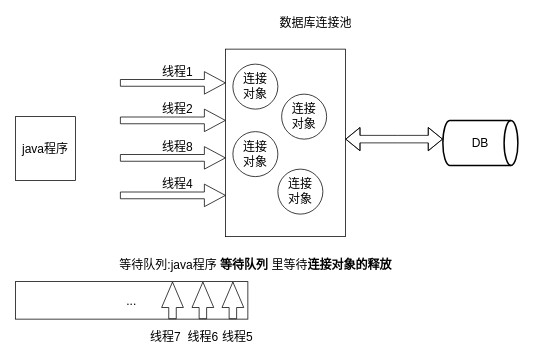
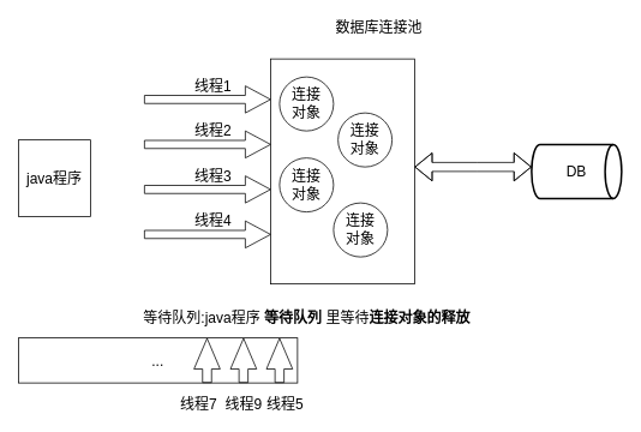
  <mxCell id="0" />
  <mxCell id="1" parent="0" />
  <mxCell id="2" value="java程序" style="rounded=0;whiteSpace=wrap;html=1;fontSize=16;" vertex="1" parent="1"><mxGeometry x="20" y="155" width="80" height="85" as="geometry" /></mxCell>
  <mxCell id="3" value="DB" style="strokeWidth=2;html=1;shape=mxgraph.flowchart.direct_data;whiteSpace=wrap;fontSize=16;" vertex="1" parent="1"><mxGeometry x="590" y="160" width="100" height="60" as="geometry" /></mxCell>
  <mxCell id="4" value="" style="rounded=0;whiteSpace=wrap;html=1;fontSize=16;" vertex="1" parent="1"><mxGeometry x="300" y="65" width="160" height="250" as="geometry" /></mxCell>
  <mxCell id="5" value="数据库连接池" style="text;html=1;align=center;verticalAlign=middle;resizable=0;points=[];autosize=1;fontSize=16;" vertex="1" parent="1"><mxGeometry x="365" y="20" width="110" height="20" as="geometry" /></mxCell>
  <mxCell id="6" value="连接&lt;br&gt;对象" style="ellipse;whiteSpace=wrap;html=1;aspect=fixed;fontSize=16;" vertex="1" parent="1"><mxGeometry x="310" y="85" width="60" height="60" as="geometry" /></mxCell>
  <mxCell id="7" value="连接&lt;br&gt;对象" style="ellipse;whiteSpace=wrap;html=1;aspect=fixed;fontSize=16;" vertex="1" parent="1"><mxGeometry x="375" y="125" width="60" height="60" as="geometry" /></mxCell>
  <mxCell id="8" value="连接&lt;br&gt;对象" style="ellipse;whiteSpace=wrap;html=1;aspect=fixed;fontSize=16;" vertex="1" parent="1"><mxGeometry x="310" y="175" width="60" height="60" as="geometry" /></mxCell>
  <mxCell id="9" value="连接&lt;br&gt;对象" style="ellipse;whiteSpace=wrap;html=1;aspect=fixed;fontSize=16;" vertex="1" parent="1"><mxGeometry x="370" y="225" width="60" height="60" as="geometry" /></mxCell>
  <mxCell id="10" value="" style="shape=singleArrow;whiteSpace=wrap;html=1;fontSize=16;" vertex="1" parent="1"><mxGeometry x="160" y="95" width="140" height="30" as="geometry" /></mxCell>
  <mxCell id="11" value="线程1" style="text;html=1;align=center;verticalAlign=middle;resizable=0;points=[];autosize=1;fontSize=16;" vertex="1" parent="1"><mxGeometry x="206" y="85" width="60" height="20" as="geometry" /></mxCell>
  <mxCell id="12" value="" style="shape=singleArrow;whiteSpace=wrap;html=1;fontSize=16;" vertex="1" parent="1"><mxGeometry x="160" y="145" width="140" height="30" as="geometry" /></mxCell>
  <mxCell id="13" value="线程2" style="text;html=1;align=center;verticalAlign=middle;resizable=0;points=[];autosize=1;fontSize=16;" vertex="1" parent="1"><mxGeometry x="206" y="135" width="60" height="20" as="geometry" /></mxCell>
  <mxCell id="14" value="" style="shape=singleArrow;whiteSpace=wrap;html=1;fontSize=16;" vertex="1" parent="1"><mxGeometry x="160" y="195" width="140" height="30" as="geometry" /></mxCell>
- <mxCell id="15" value="线程8" style="text;html=1;align=center;verticalAlign=middle;resizable=0;points=[];autosize=1;fontSize=16;" vertex="1" parent="1"><mxGeometry x="206" y="185" width="60" height="20" as="geometry" /></mxCell>
+ <mxCell id="15" value="线程3" style="text;html=1;align=center;verticalAlign=middle;resizable=0;points=[];autosize=1;fontSize=16;" vertex="1" parent="1"><mxGeometry x="206" y="185" width="60" height="20" as="geometry" /></mxCell>
  <mxCell id="16" value="" style="shape=singleArrow;whiteSpace=wrap;html=1;fontSize=16;" vertex="1" parent="1"><mxGeometry x="160" y="245" width="140" height="30" as="geometry" /></mxCell>
  <mxCell id="17" value="线程4" style="text;html=1;align=center;verticalAlign=middle;resizable=0;points=[];autosize=1;fontSize=16;" vertex="1" parent="1"><mxGeometry x="206" y="235" width="60" height="20" as="geometry" /></mxCell>
  <mxCell id="18" value="" style="shape=flexArrow;endArrow=classic;startArrow=classic;html=1;fontSize=16;" edge="1" parent="1"><mxGeometry width="50" height="50" relative="1" as="geometry"><mxPoint x="460" y="185" as="sourcePoint" /><mxPoint x="590" y="185" as="targetPoint" /><Array as="points"><mxPoint x="530" y="185" /></Array></mxGeometry></mxCell>
  <mxCell id="19" value="..." style="rounded=0;whiteSpace=wrap;html=1;fontSize=16;" vertex="1" parent="1"><mxGeometry x="20" y="375" width="310" height="50" as="geometry" /></mxCell>
  <mxCell id="20" value="等待队列:java程序 &lt;b&gt;等待队列&lt;/b&gt; 里等待&lt;b&gt;连接对象的释放&lt;/b&gt;" style="text;html=1;align=center;verticalAlign=middle;resizable=0;points=[];autosize=1;fontSize=16;" vertex="1" parent="1"><mxGeometry x="140" y="342" width="400" height="20" as="geometry" /></mxCell>
  <mxCell id="21" value="" style="shape=flexArrow;endArrow=classic;html=1;fontSize=16;endWidth=18;endSize=11;" edge="1" parent="1"><mxGeometry width="50" height="50" relative="1" as="geometry"><mxPoint x="310" y="425" as="sourcePoint" /><mxPoint x="310" y="375" as="targetPoint" /></mxGeometry></mxCell>
  <mxCell id="22" value="线程5" style="text;html=1;align=center;verticalAlign=middle;resizable=0;points=[];autosize=1;fontSize=16;" vertex="1" parent="1"><mxGeometry x="286" y="438" width="60" height="20" as="geometry" /></mxCell>
  <mxCell id="23" value="" style="shape=flexArrow;endArrow=classic;html=1;fontSize=16;endWidth=18;endSize=11;" edge="1" parent="1"><mxGeometry width="50" height="50" relative="1" as="geometry"><mxPoint x="270" y="425" as="sourcePoint" /><mxPoint x="270" y="375" as="targetPoint" /></mxGeometry></mxCell>
  <mxCell id="24" value="" style="shape=flexArrow;endArrow=classic;html=1;fontSize=16;endWidth=18;endSize=11;" edge="1" parent="1"><mxGeometry width="50" height="50" relative="1" as="geometry"><mxPoint x="229.5" y="425" as="sourcePoint" /><mxPoint x="229.5" y="375" as="targetPoint" /></mxGeometry></mxCell>
- <mxCell id="25" value="线程6" style="text;html=1;align=center;verticalAlign=middle;resizable=0;points=[];autosize=1;fontSize=16;" vertex="1" parent="1"><mxGeometry x="240" y="438" width="60" height="20" as="geometry" /></mxCell>
+ <mxCell id="25" value="线程9" style="text;html=1;align=center;verticalAlign=middle;resizable=0;points=[];autosize=1;fontSize=16;" vertex="1" parent="1"><mxGeometry x="240" y="438" width="60" height="20" as="geometry" /></mxCell>
  <mxCell id="26" value="线程7" style="text;html=1;align=center;verticalAlign=middle;resizable=0;points=[];autosize=1;fontSize=16;" vertex="1" parent="1"><mxGeometry x="190" y="438" width="60" height="20" as="geometry" /></mxCell>
